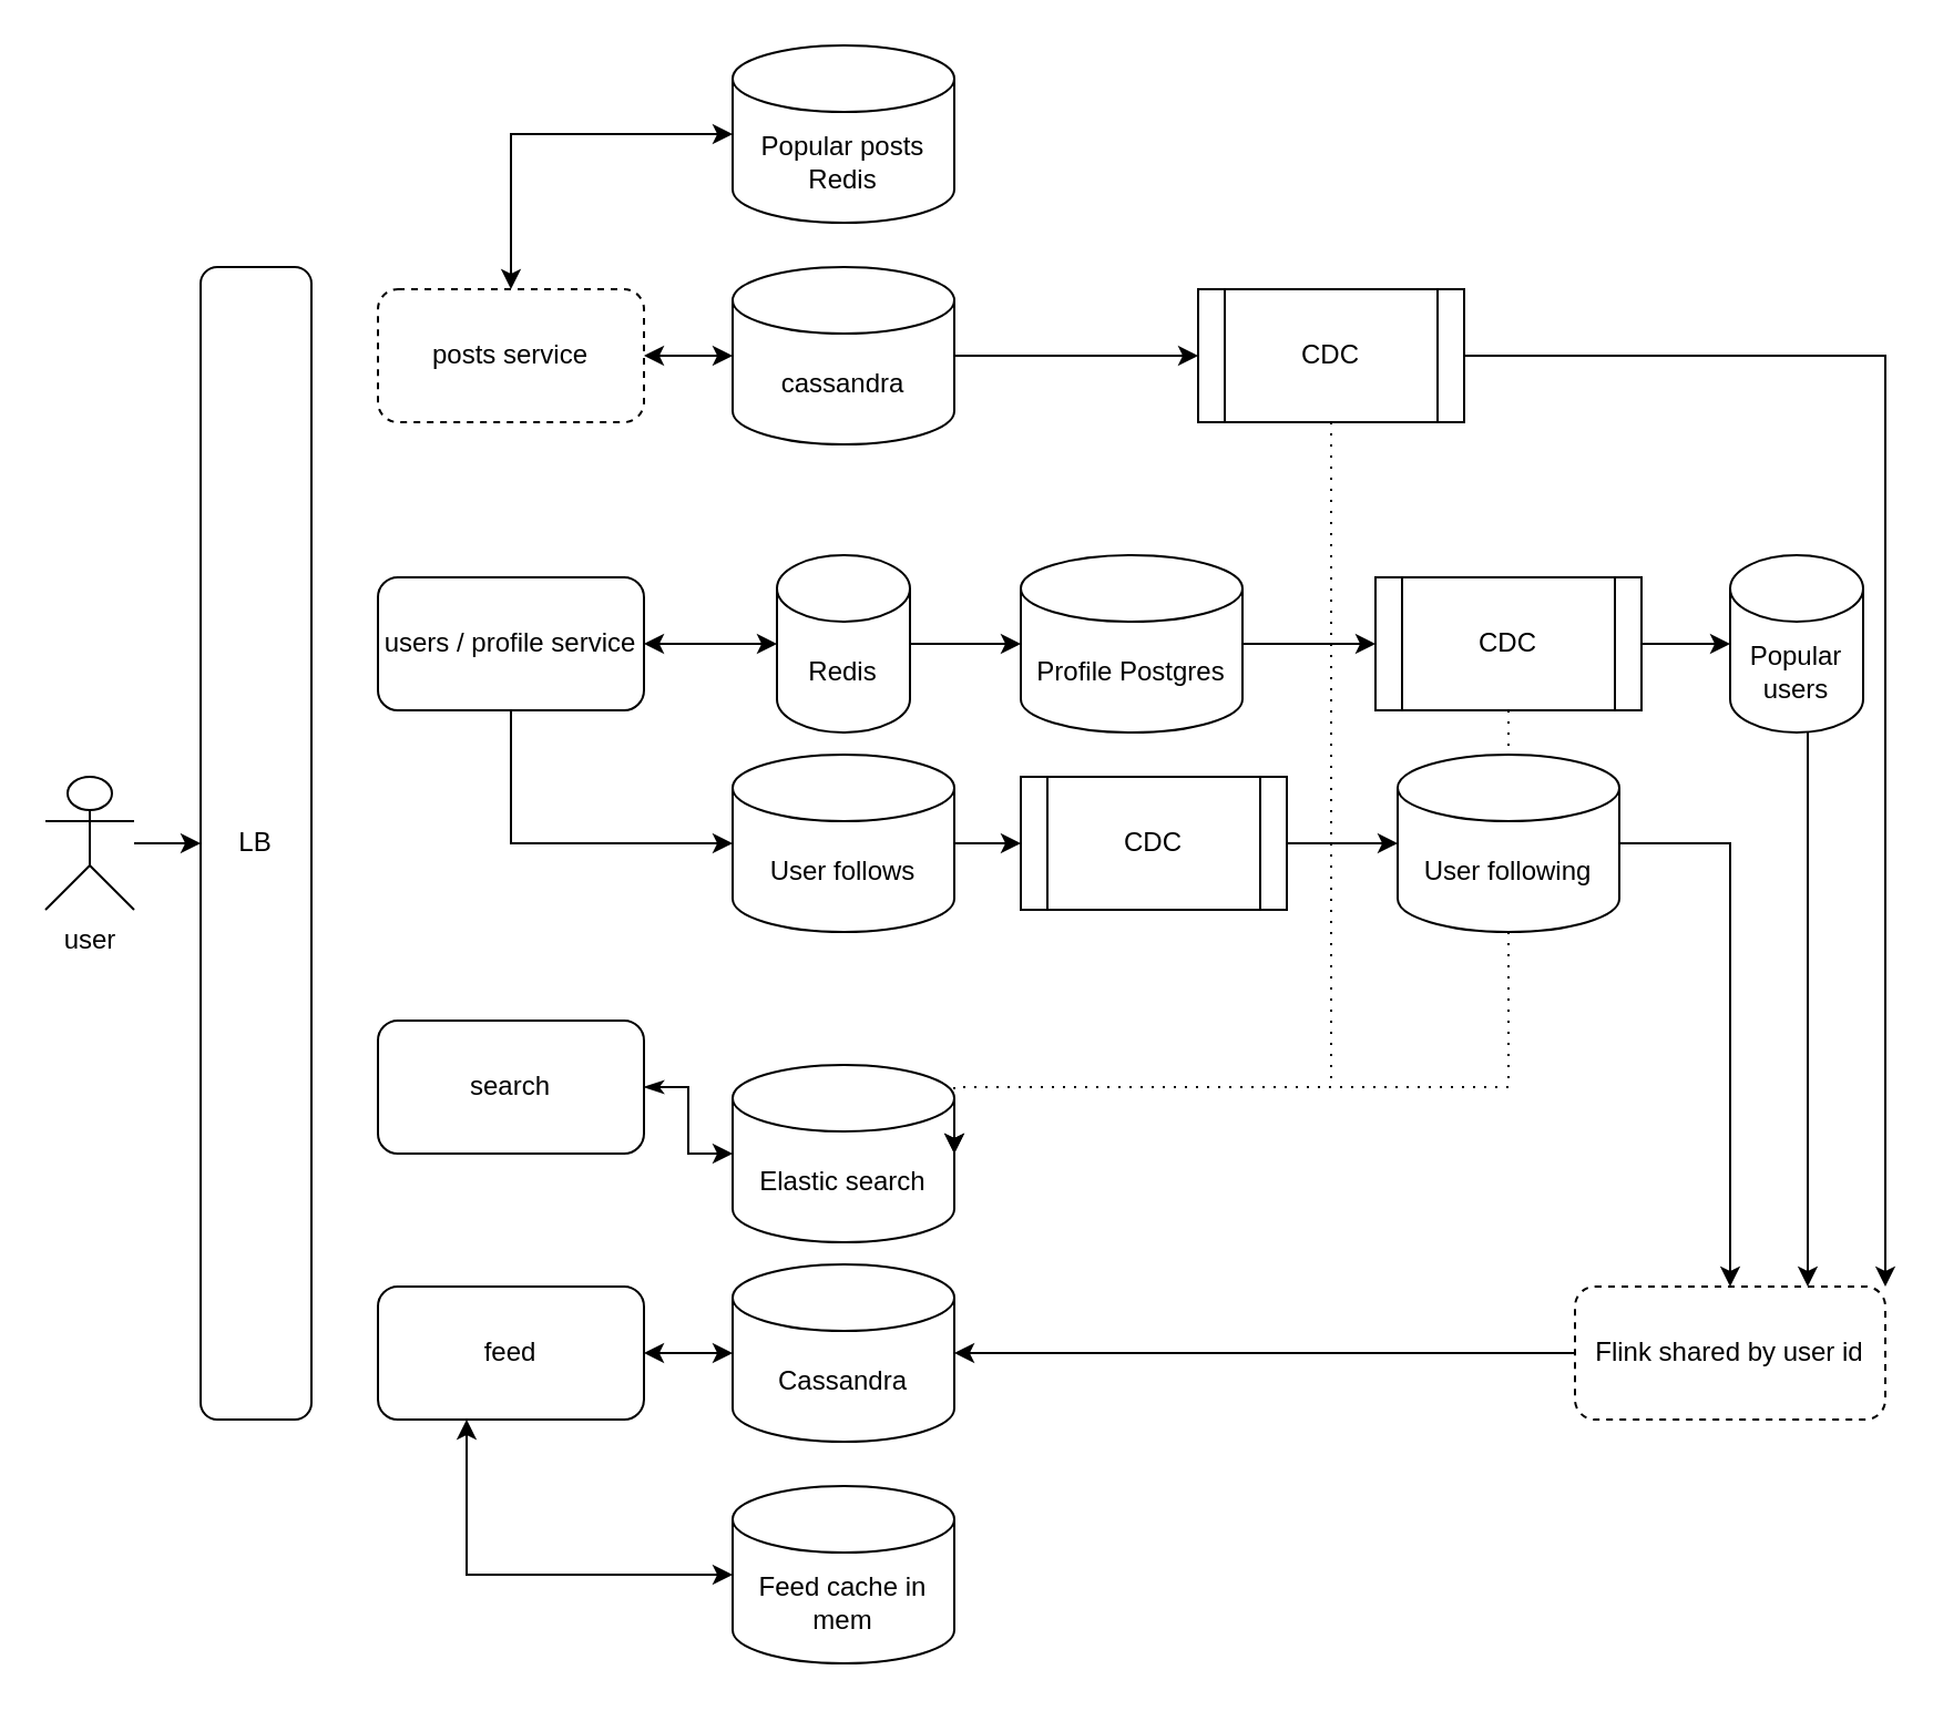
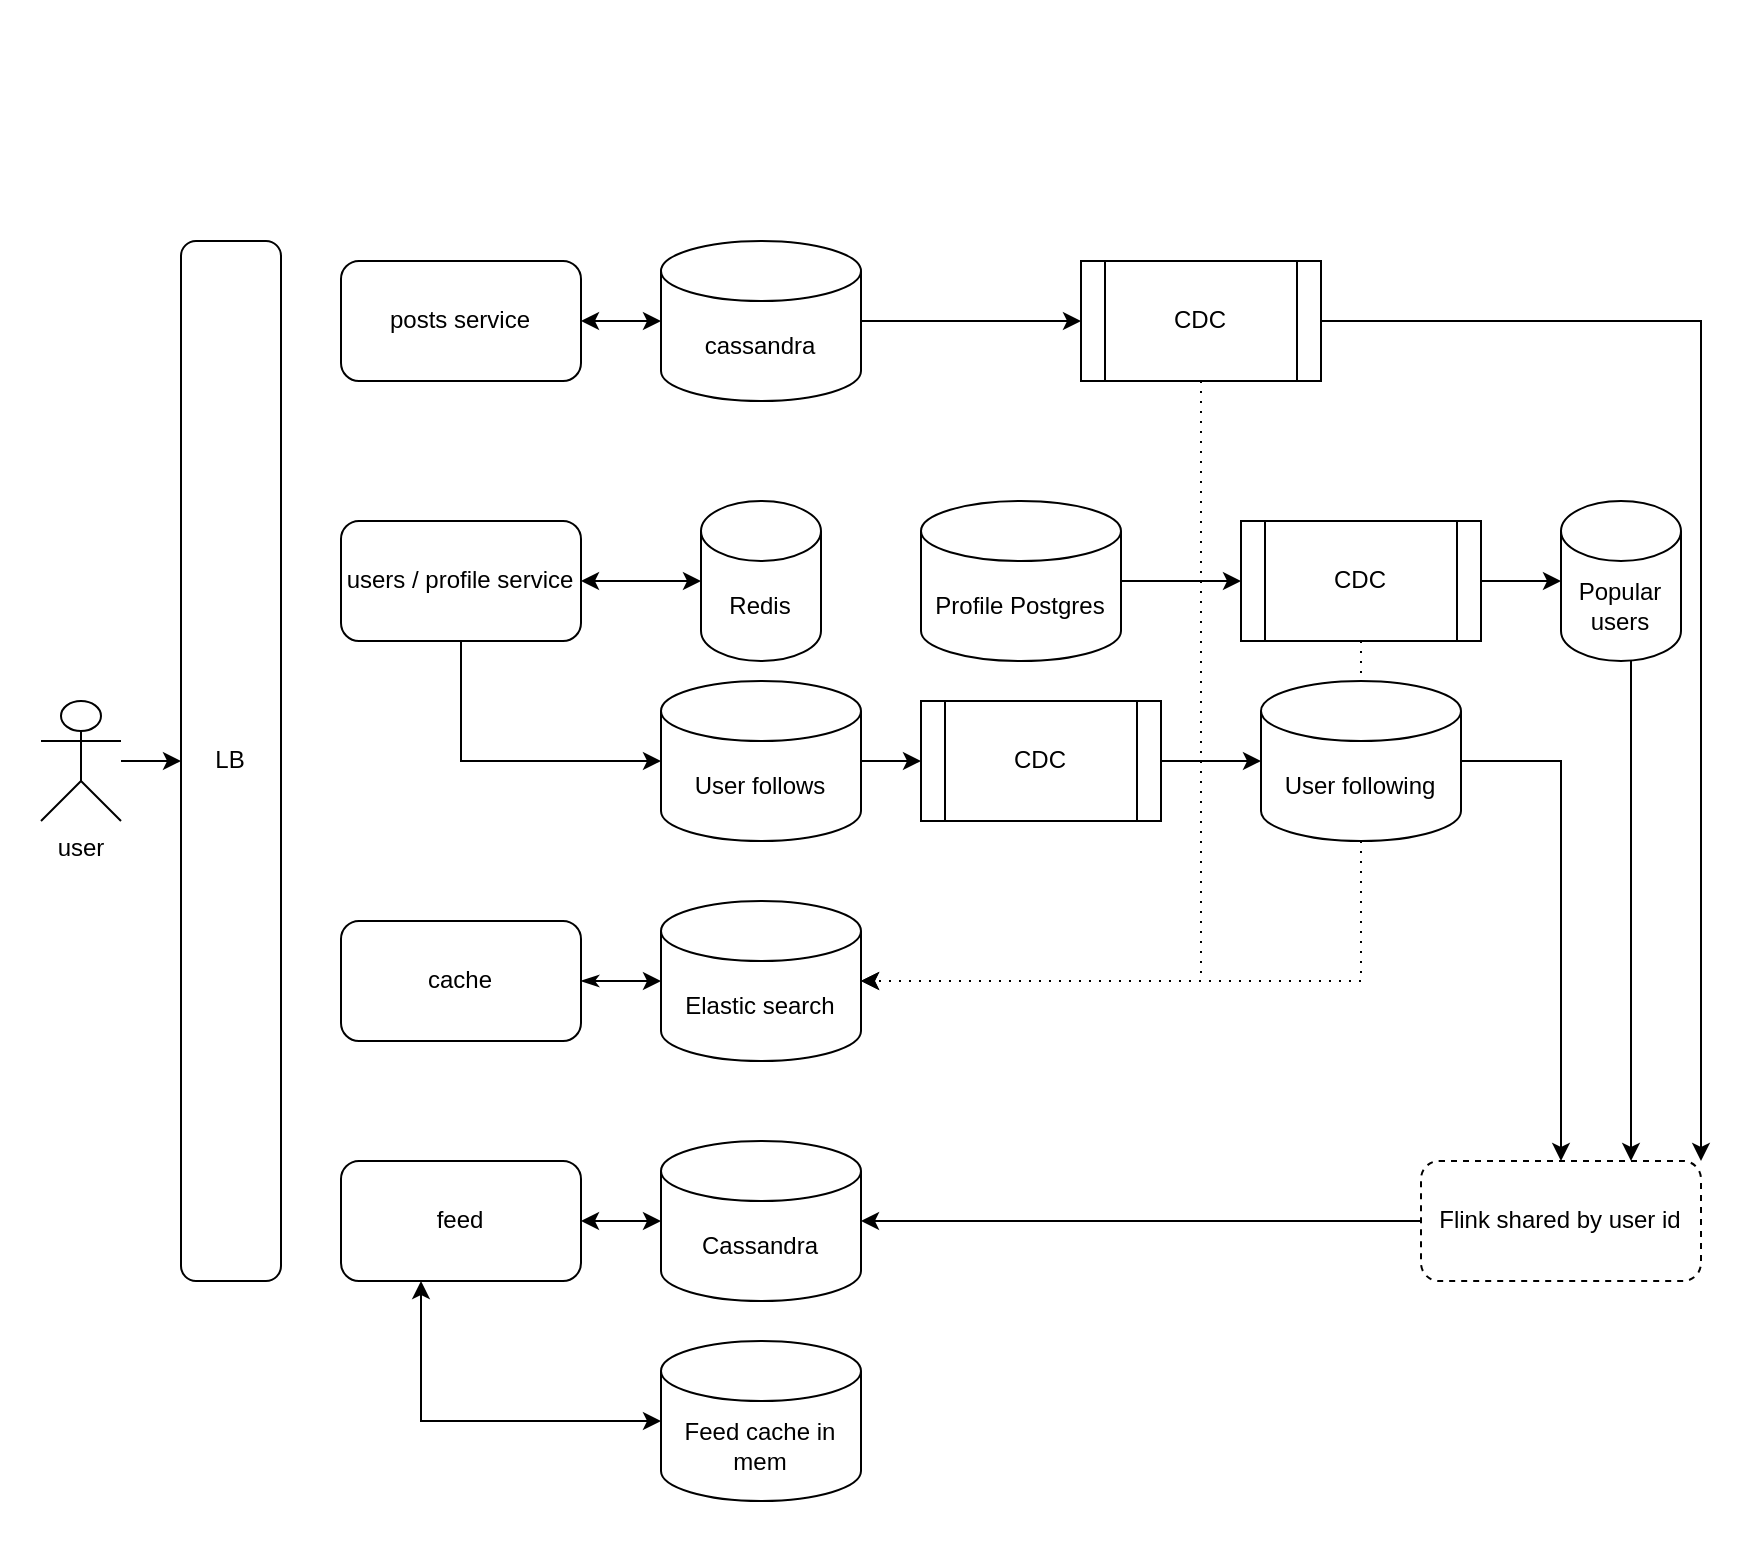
  <mxCell id="0" />
  <mxCell id="1" parent="0" />
  <mxCell id="2" value="" style="edgeStyle=orthogonalEdgeStyle;rounded=0;orthogonalLoop=1;jettySize=auto;html=1;" parent="1" source="3" target="4" edge="1"><mxGeometry relative="1" as="geometry" /></mxCell>
  <mxCell id="3" value="user" style="shape=umlActor;verticalLabelPosition=bottom;verticalAlign=top;html=1;outlineConnect=0;" parent="1" vertex="1"><mxGeometry x="20" y="350" width="40" height="60" as="geometry" /></mxCell>
  <mxCell id="4" value="LB" style="rounded=1;whiteSpace=wrap;html=1;" parent="1" vertex="1"><mxGeometry x="90" y="120" width="50" height="520" as="geometry" /></mxCell>
- <mxCell id="5" value="posts service" style="rounded=1;whiteSpace=wrap;html=1;dashed=1;" parent="1" vertex="1"><mxGeometry x="170" y="130" width="120" height="60" as="geometry" /></mxCell>
+ <mxCell id="5" value="posts service" style="rounded=1;whiteSpace=wrap;html=1;" parent="1" vertex="1"><mxGeometry x="170" y="130" width="120" height="60" as="geometry" /></mxCell>
  <mxCell id="6" value="" style="edgeStyle=orthogonalEdgeStyle;rounded=0;orthogonalLoop=1;jettySize=auto;html=1;" parent="1" source="7" target="9" edge="1"><mxGeometry relative="1" as="geometry" /></mxCell>
  <mxCell id="7" value="cassandra" style="shape=cylinder3;whiteSpace=wrap;html=1;boundedLbl=1;backgroundOutline=1;size=15;" parent="1" vertex="1"><mxGeometry x="330" y="120" width="100" height="80" as="geometry" /></mxCell>
  <mxCell id="8" style="edgeStyle=orthogonalEdgeStyle;rounded=0;orthogonalLoop=1;jettySize=auto;html=1;exitX=1;exitY=0.5;exitDx=0;exitDy=0;entryX=1;entryY=0;entryDx=0;entryDy=0;" parent="1" source="9" target="17" edge="1"><mxGeometry relative="1" as="geometry"><Array as="points"><mxPoint x="850" y="160" /></Array></mxGeometry></mxCell>
  <mxCell id="9" value="CDC" style="shape=process;whiteSpace=wrap;html=1;backgroundOutline=1;" parent="1" vertex="1"><mxGeometry x="540" y="130" width="120" height="60" as="geometry" /></mxCell>
  <mxCell id="10" value="users / profile service" style="rounded=1;whiteSpace=wrap;html=1;" parent="1" vertex="1"><mxGeometry x="170" y="260" width="120" height="60" as="geometry" /></mxCell>
  <mxCell id="11" value="" style="edgeStyle=orthogonalEdgeStyle;rounded=0;orthogonalLoop=1;jettySize=auto;html=1;startArrow=classicThin;startFill=1;" parent="1" source="12" target="15" edge="1"><mxGeometry relative="1" as="geometry" /></mxCell>
- <mxCell id="12" value="search" style="rounded=1;whiteSpace=wrap;html=1;" parent="1" vertex="1"><mxGeometry x="170" y="460" width="120" height="60" as="geometry" /></mxCell>
+ <mxCell id="12" value="cache" style="rounded=1;whiteSpace=wrap;html=1;" parent="1" vertex="1"><mxGeometry x="170" y="460" width="120" height="60" as="geometry" /></mxCell>
  <mxCell id="13" style="edgeStyle=orthogonalEdgeStyle;rounded=0;orthogonalLoop=1;jettySize=auto;html=1;exitX=1;exitY=0.5;exitDx=0;exitDy=0;exitPerimeter=0;entryX=0;entryY=0.5;entryDx=0;entryDy=0;" parent="1" source="14" target="21" edge="1"><mxGeometry relative="1" as="geometry" /></mxCell>
  <mxCell id="14" value="Profile Postgres" style="shape=cylinder3;whiteSpace=wrap;html=1;boundedLbl=1;backgroundOutline=1;size=15;" parent="1" vertex="1"><mxGeometry x="460" y="250" width="100" height="80" as="geometry" /></mxCell>
- <mxCell id="15" value="Elastic search" style="shape=cylinder3;whiteSpace=wrap;html=1;boundedLbl=1;backgroundOutline=1;size=15;" parent="1" vertex="1"><mxGeometry x="330" y="480" width="100" height="80" as="geometry" /></mxCell>
+ <mxCell id="15" value="Elastic search" style="shape=cylinder3;whiteSpace=wrap;html=1;boundedLbl=1;backgroundOutline=1;size=15;" parent="1" vertex="1"><mxGeometry x="330" y="450" width="100" height="80" as="geometry" /></mxCell>
  <mxCell id="16" value="Redis" style="shape=cylinder3;whiteSpace=wrap;html=1;boundedLbl=1;backgroundOutline=1;size=15;" parent="1" vertex="1"><mxGeometry x="350" y="250" width="60" height="80" as="geometry" /></mxCell>
  <mxCell id="17" value="Flink shared by user id" style="rounded=1;whiteSpace=wrap;html=1;dashed=1;" parent="1" vertex="1"><mxGeometry x="710" y="580" width="140" height="60" as="geometry" /></mxCell>
  <mxCell id="18" value="" style="edgeStyle=orthogonalEdgeStyle;rounded=0;orthogonalLoop=1;jettySize=auto;html=1;startArrow=classic;startFill=1;" parent="1" source="19" target="20" edge="1"><mxGeometry relative="1" as="geometry" /></mxCell>
  <mxCell id="19" value="feed" style="rounded=1;whiteSpace=wrap;html=1;" parent="1" vertex="1"><mxGeometry x="170" y="580" width="120" height="60" as="geometry" /></mxCell>
  <mxCell id="20" value="Cassandra" style="shape=cylinder3;whiteSpace=wrap;html=1;boundedLbl=1;backgroundOutline=1;size=15;" parent="1" vertex="1"><mxGeometry x="330" y="570" width="100" height="80" as="geometry" /></mxCell>
  <mxCell id="21" value="CDC" style="shape=process;whiteSpace=wrap;html=1;backgroundOutline=1;" parent="1" vertex="1"><mxGeometry x="620" y="260" width="120" height="60" as="geometry" /></mxCell>
  <mxCell id="22" style="edgeStyle=orthogonalEdgeStyle;rounded=0;orthogonalLoop=1;jettySize=auto;html=1;entryX=0;entryY=0.5;entryDx=0;entryDy=0;entryPerimeter=0;startArrow=classic;startFill=1;" parent="1" source="5" target="7" edge="1"><mxGeometry relative="1" as="geometry" /></mxCell>
  <mxCell id="23" style="edgeStyle=orthogonalEdgeStyle;rounded=0;orthogonalLoop=1;jettySize=auto;html=1;entryX=0;entryY=0.5;entryDx=0;entryDy=0;entryPerimeter=0;startArrow=classic;startFill=1;" parent="1" source="10" target="16" edge="1"><mxGeometry relative="1" as="geometry" /></mxCell>
- <mxCell id="24" style="edgeStyle=orthogonalEdgeStyle;rounded=0;orthogonalLoop=1;jettySize=auto;html=1;exitX=1;exitY=0.5;exitDx=0;exitDy=0;exitPerimeter=0;entryX=0;entryY=0.5;entryDx=0;entryDy=0;entryPerimeter=0;" parent="1" source="16" target="14" edge="1"><mxGeometry relative="1" as="geometry" /></mxCell>
  <mxCell id="25" style="edgeStyle=orthogonalEdgeStyle;rounded=0;orthogonalLoop=1;jettySize=auto;html=1;entryX=1;entryY=0.5;entryDx=0;entryDy=0;entryPerimeter=0;" parent="1" source="17" target="20" edge="1"><mxGeometry relative="1" as="geometry"><Array as="points"><mxPoint x="790" y="610" /></Array></mxGeometry></mxCell>
  <mxCell id="26" style="edgeStyle=orthogonalEdgeStyle;rounded=0;orthogonalLoop=1;jettySize=auto;html=1;entryX=1;entryY=0.5;entryDx=0;entryDy=0;entryPerimeter=0;dashed=1;dashPattern=1 4;" parent="1" source="21" target="15" edge="1"><mxGeometry relative="1" as="geometry"><Array as="points"><mxPoint x="680" y="490" /></Array></mxGeometry></mxCell>
  <mxCell id="27" style="edgeStyle=orthogonalEdgeStyle;rounded=0;orthogonalLoop=1;jettySize=auto;html=1;entryX=1;entryY=0.5;entryDx=0;entryDy=0;entryPerimeter=0;dashed=1;dashPattern=1 4;exitX=0.5;exitY=1;exitDx=0;exitDy=0;" parent="1" target="15" edge="1" source="9"><mxGeometry relative="1" as="geometry"><mxPoint x="540" y="190" as="sourcePoint" /><mxPoint x="500" y="500" as="targetPoint" /><Array as="points"><mxPoint x="600" y="490" /></Array></mxGeometry></mxCell>
  <mxCell id="28" style="edgeStyle=orthogonalEdgeStyle;rounded=0;orthogonalLoop=1;jettySize=auto;html=1;exitX=1;exitY=0.5;exitDx=0;exitDy=0;exitPerimeter=0;entryX=0;entryY=0.5;entryDx=0;entryDy=0;" edge="1" parent="1" source="29" target="31"><mxGeometry relative="1" as="geometry" /></mxCell>
  <mxCell id="29" value="User follows" style="shape=cylinder3;whiteSpace=wrap;html=1;boundedLbl=1;backgroundOutline=1;size=15;" vertex="1" parent="1"><mxGeometry x="330" y="340" width="100" height="80" as="geometry" /></mxCell>
  <mxCell id="30" style="edgeStyle=orthogonalEdgeStyle;rounded=0;orthogonalLoop=1;jettySize=auto;html=1;entryX=0;entryY=0.5;entryDx=0;entryDy=0;entryPerimeter=0;" edge="1" parent="1" source="10" target="29"><mxGeometry relative="1" as="geometry"><Array as="points"><mxPoint x="230" y="380" /></Array></mxGeometry></mxCell>
  <mxCell id="31" value="CDC" style="shape=process;whiteSpace=wrap;html=1;backgroundOutline=1;" vertex="1" parent="1"><mxGeometry x="460" y="350" width="120" height="60" as="geometry" /></mxCell>
  <mxCell id="32" style="edgeStyle=orthogonalEdgeStyle;rounded=0;orthogonalLoop=1;jettySize=auto;html=1;exitX=1;exitY=0.5;exitDx=0;exitDy=0;exitPerimeter=0;entryX=0.5;entryY=0;entryDx=0;entryDy=0;" edge="1" parent="1" source="33" target="17"><mxGeometry relative="1" as="geometry" /></mxCell>
  <mxCell id="33" value="User following" style="shape=cylinder3;whiteSpace=wrap;html=1;boundedLbl=1;backgroundOutline=1;size=15;" vertex="1" parent="1"><mxGeometry x="630" y="340" width="100" height="80" as="geometry" /></mxCell>
  <mxCell id="34" style="edgeStyle=orthogonalEdgeStyle;rounded=0;orthogonalLoop=1;jettySize=auto;html=1;entryX=0;entryY=0.5;entryDx=0;entryDy=0;entryPerimeter=0;" edge="1" parent="1" source="31" target="33"><mxGeometry relative="1" as="geometry" /></mxCell>
  <mxCell id="35" style="edgeStyle=orthogonalEdgeStyle;rounded=0;orthogonalLoop=1;jettySize=auto;html=1;entryX=0.75;entryY=0;entryDx=0;entryDy=0;" edge="1" parent="1" source="36" target="17"><mxGeometry relative="1" as="geometry"><Array as="points"><mxPoint x="820" y="330" /><mxPoint x="820" y="330" /></Array></mxGeometry></mxCell>
  <mxCell id="36" value="Popular users" style="shape=cylinder3;whiteSpace=wrap;html=1;boundedLbl=1;backgroundOutline=1;size=15;" vertex="1" parent="1"><mxGeometry x="780" y="250" width="60" height="80" as="geometry" /></mxCell>
  <mxCell id="37" style="edgeStyle=orthogonalEdgeStyle;rounded=0;orthogonalLoop=1;jettySize=auto;html=1;entryX=0;entryY=0.5;entryDx=0;entryDy=0;entryPerimeter=0;" edge="1" parent="1" source="21" target="36"><mxGeometry relative="1" as="geometry" /></mxCell>
- <mxCell id="38" value="Popular posts Redis" style="shape=cylinder3;whiteSpace=wrap;html=1;boundedLbl=1;backgroundOutline=1;size=15;" vertex="1" parent="1"><mxGeometry x="330" y="20" width="100" height="80" as="geometry" /></mxCell>
- <mxCell id="39" style="edgeStyle=orthogonalEdgeStyle;rounded=0;orthogonalLoop=1;jettySize=auto;html=1;entryX=0;entryY=0.5;entryDx=0;entryDy=0;entryPerimeter=0;startArrow=classic;startFill=1;" edge="1" parent="1" source="5" target="38"><mxGeometry relative="1" as="geometry"><Array as="points"><mxPoint x="230" y="60" /></Array></mxGeometry></mxCell>
  <mxCell id="40" value="Feed cache in mem" style="shape=cylinder3;whiteSpace=wrap;html=1;boundedLbl=1;backgroundOutline=1;size=15;" vertex="1" parent="1"><mxGeometry x="330" y="670" width="100" height="80" as="geometry" /></mxCell>
  <mxCell id="41" style="edgeStyle=orthogonalEdgeStyle;rounded=0;orthogonalLoop=1;jettySize=auto;html=1;entryX=0;entryY=0.5;entryDx=0;entryDy=0;entryPerimeter=0;startArrow=classic;startFill=1;" edge="1" parent="1" source="19" target="40"><mxGeometry relative="1" as="geometry"><Array as="points"><mxPoint x="210" y="710" /></Array></mxGeometry></mxCell>
